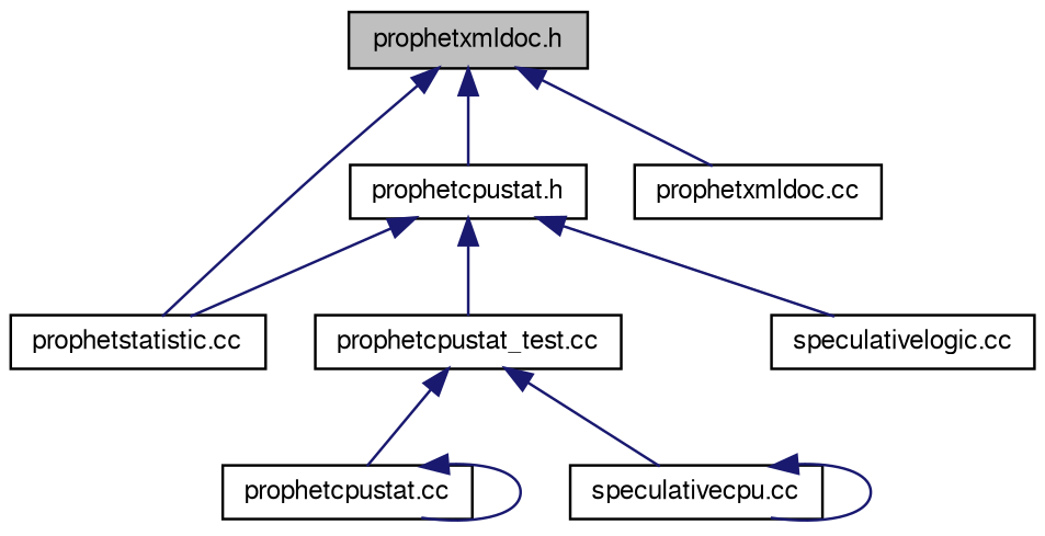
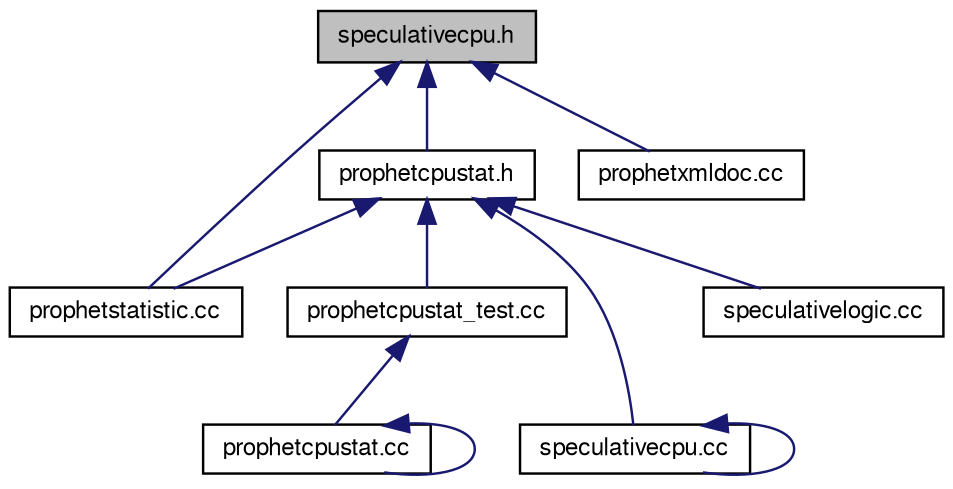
  digraph {
    node [color=black fillcolor=white fontname=FreeSans fontsize=10 shape=record style=filled]
    edge [color=midnightblue dir=back fontname=FreeSans fontsize=10 labelfontname=FreeSans labelfontsize=10 style=solid]
-   n1 [fillcolor=grey75 fontcolor=black height=0.2 label="prophetxmldoc.h" width=0.4]
+   n1 [fillcolor=grey75 fontcolor=black height=0.2 label="speculativecpu.h" width=0.4]
    n2 [height=0.2 label="prophetcpustat.h" width=0.4]
    n3 [height=0.2 label="prophetstatistic.cc" width=0.4]
    n4 [height=0.2 label="prophetxmldoc.cc" width=0.4]
    n5 [height=0.2 label="prophetcpustat.cc" width=0.4]
    n6 [height=0.2 label="prophetcpustat_test.cc" width=0.4]
    n7 [height=0.2 label="speculativecpu.cc" width=0.4]
    n8 [height=0.2 label="speculativelogic.cc" width=0.4]
    n1 -> n2
    n1 -> n3
    n1 -> n4
    n2 -> n3
    n2 -> n6
-   n6 -> n7
+   n2 -> n7
    n2 -> n8
    n5 -> n5
    n6 -> n5
    n7 -> n7
  }
